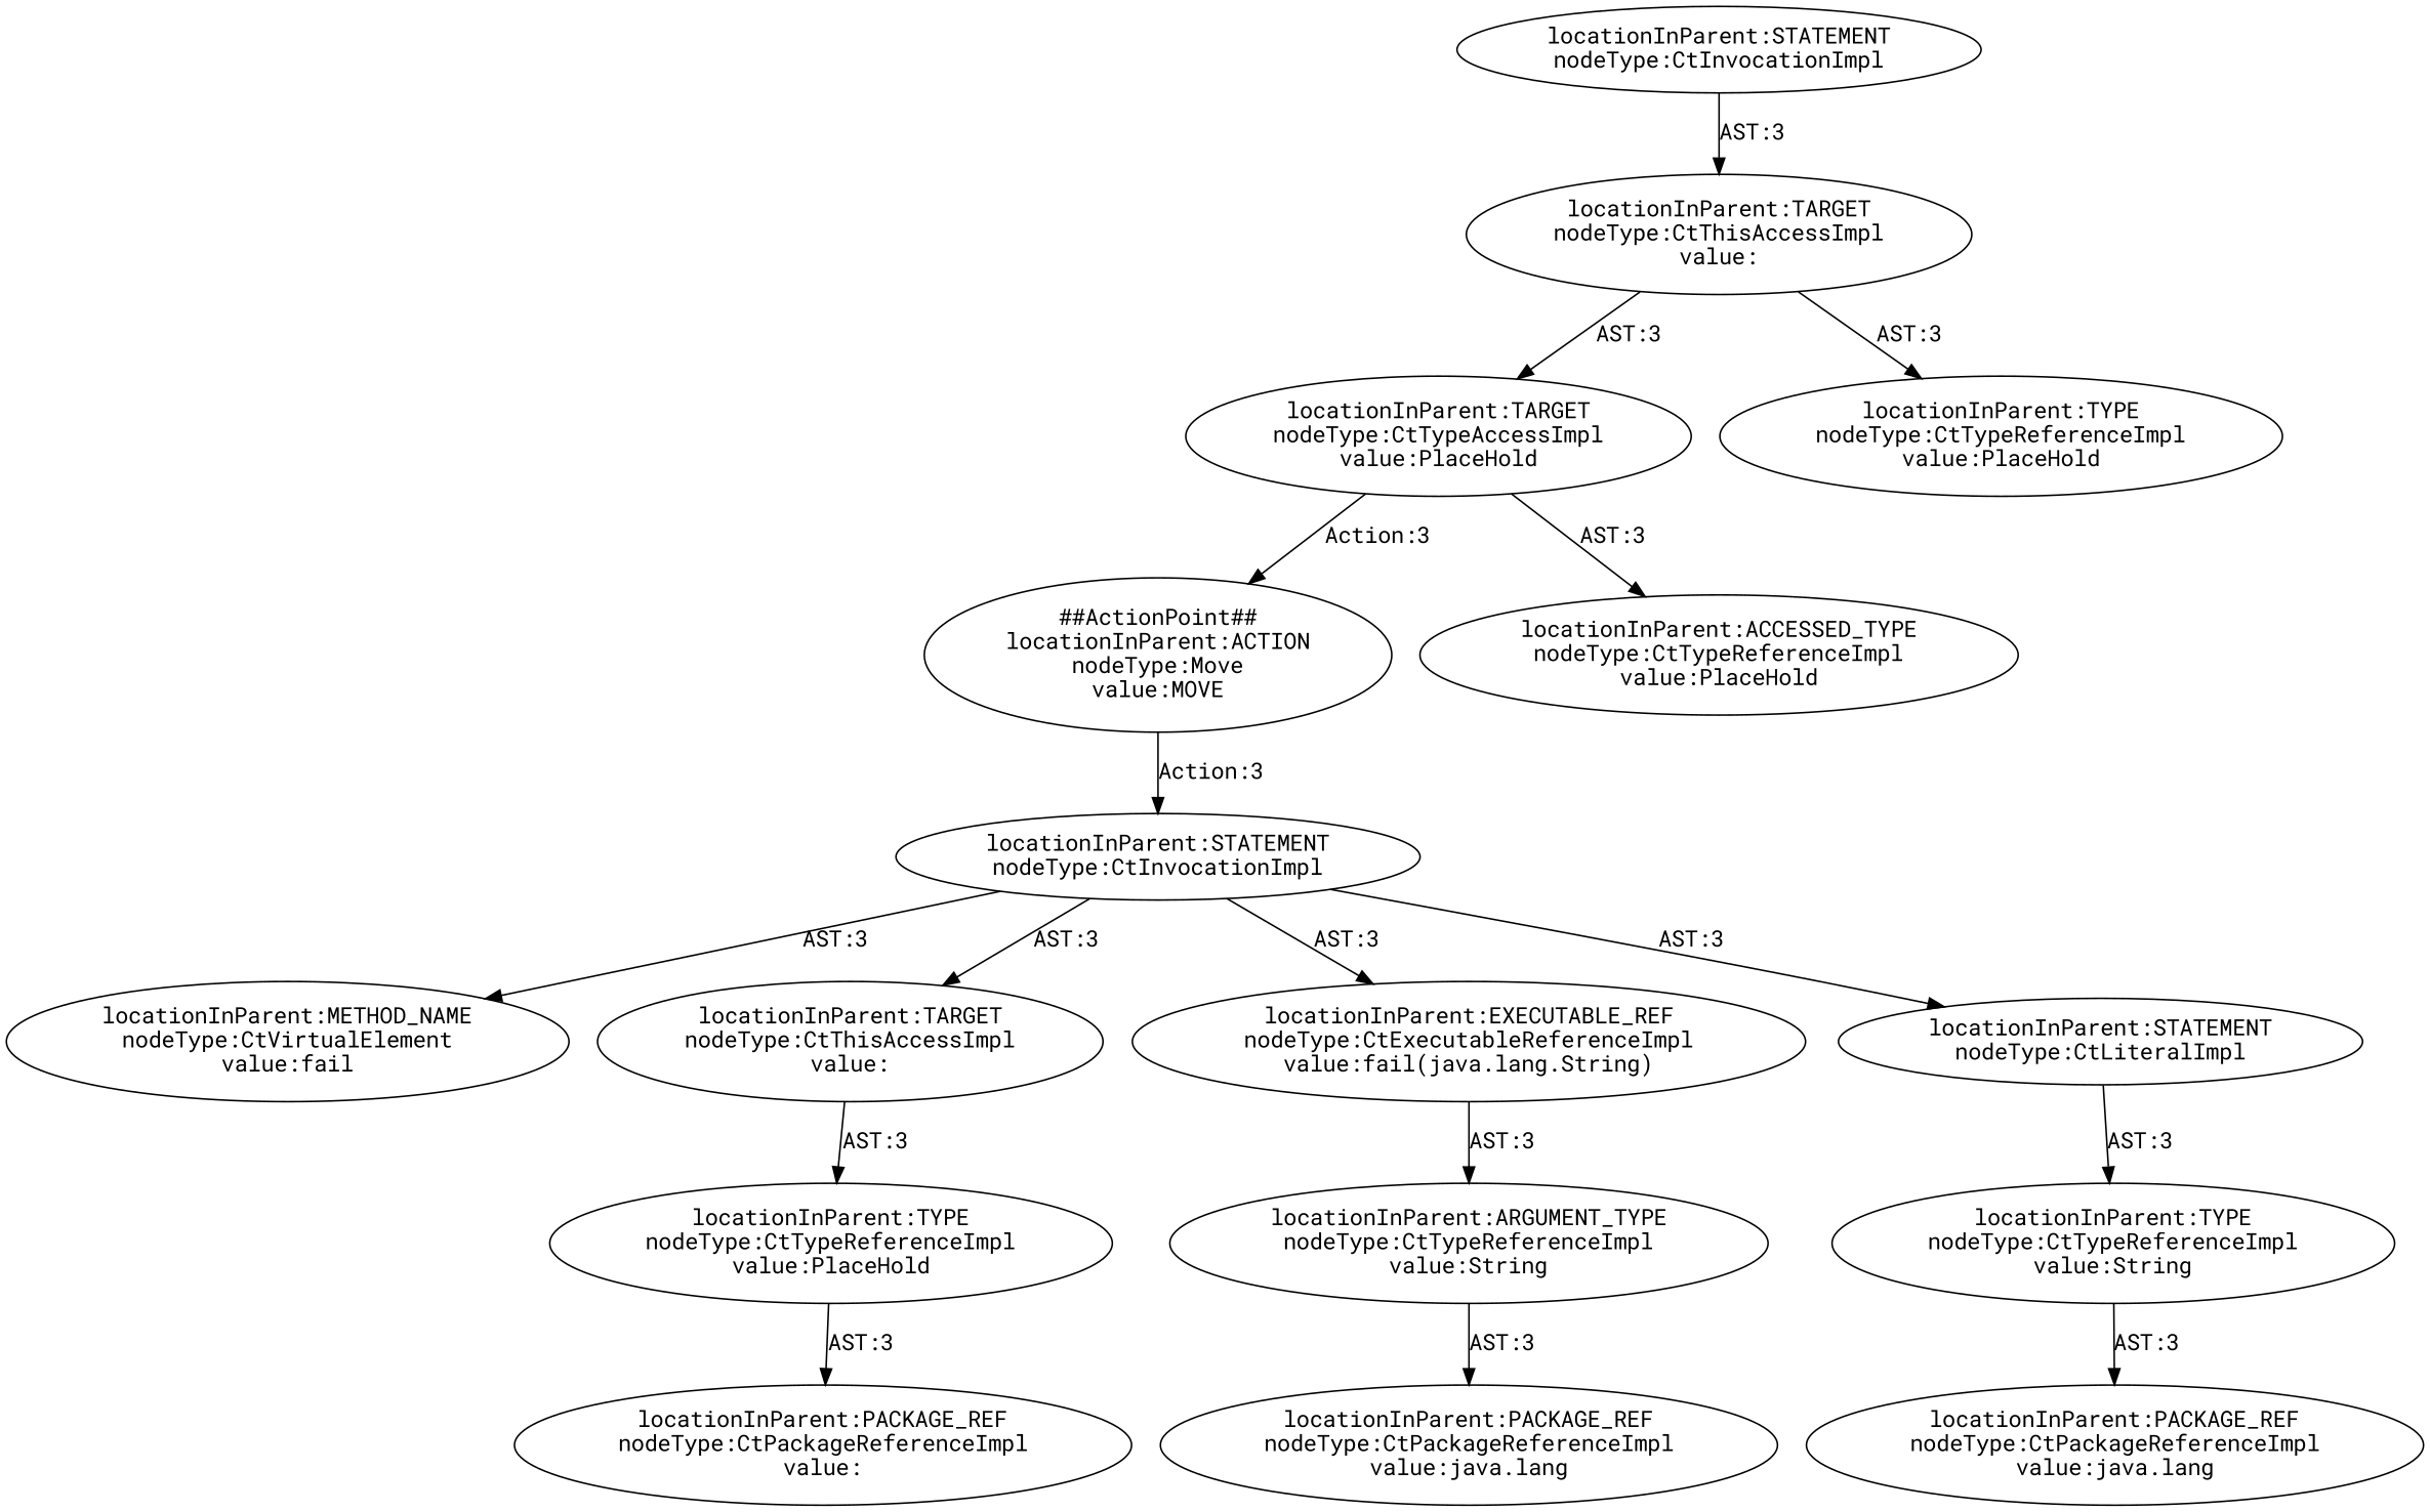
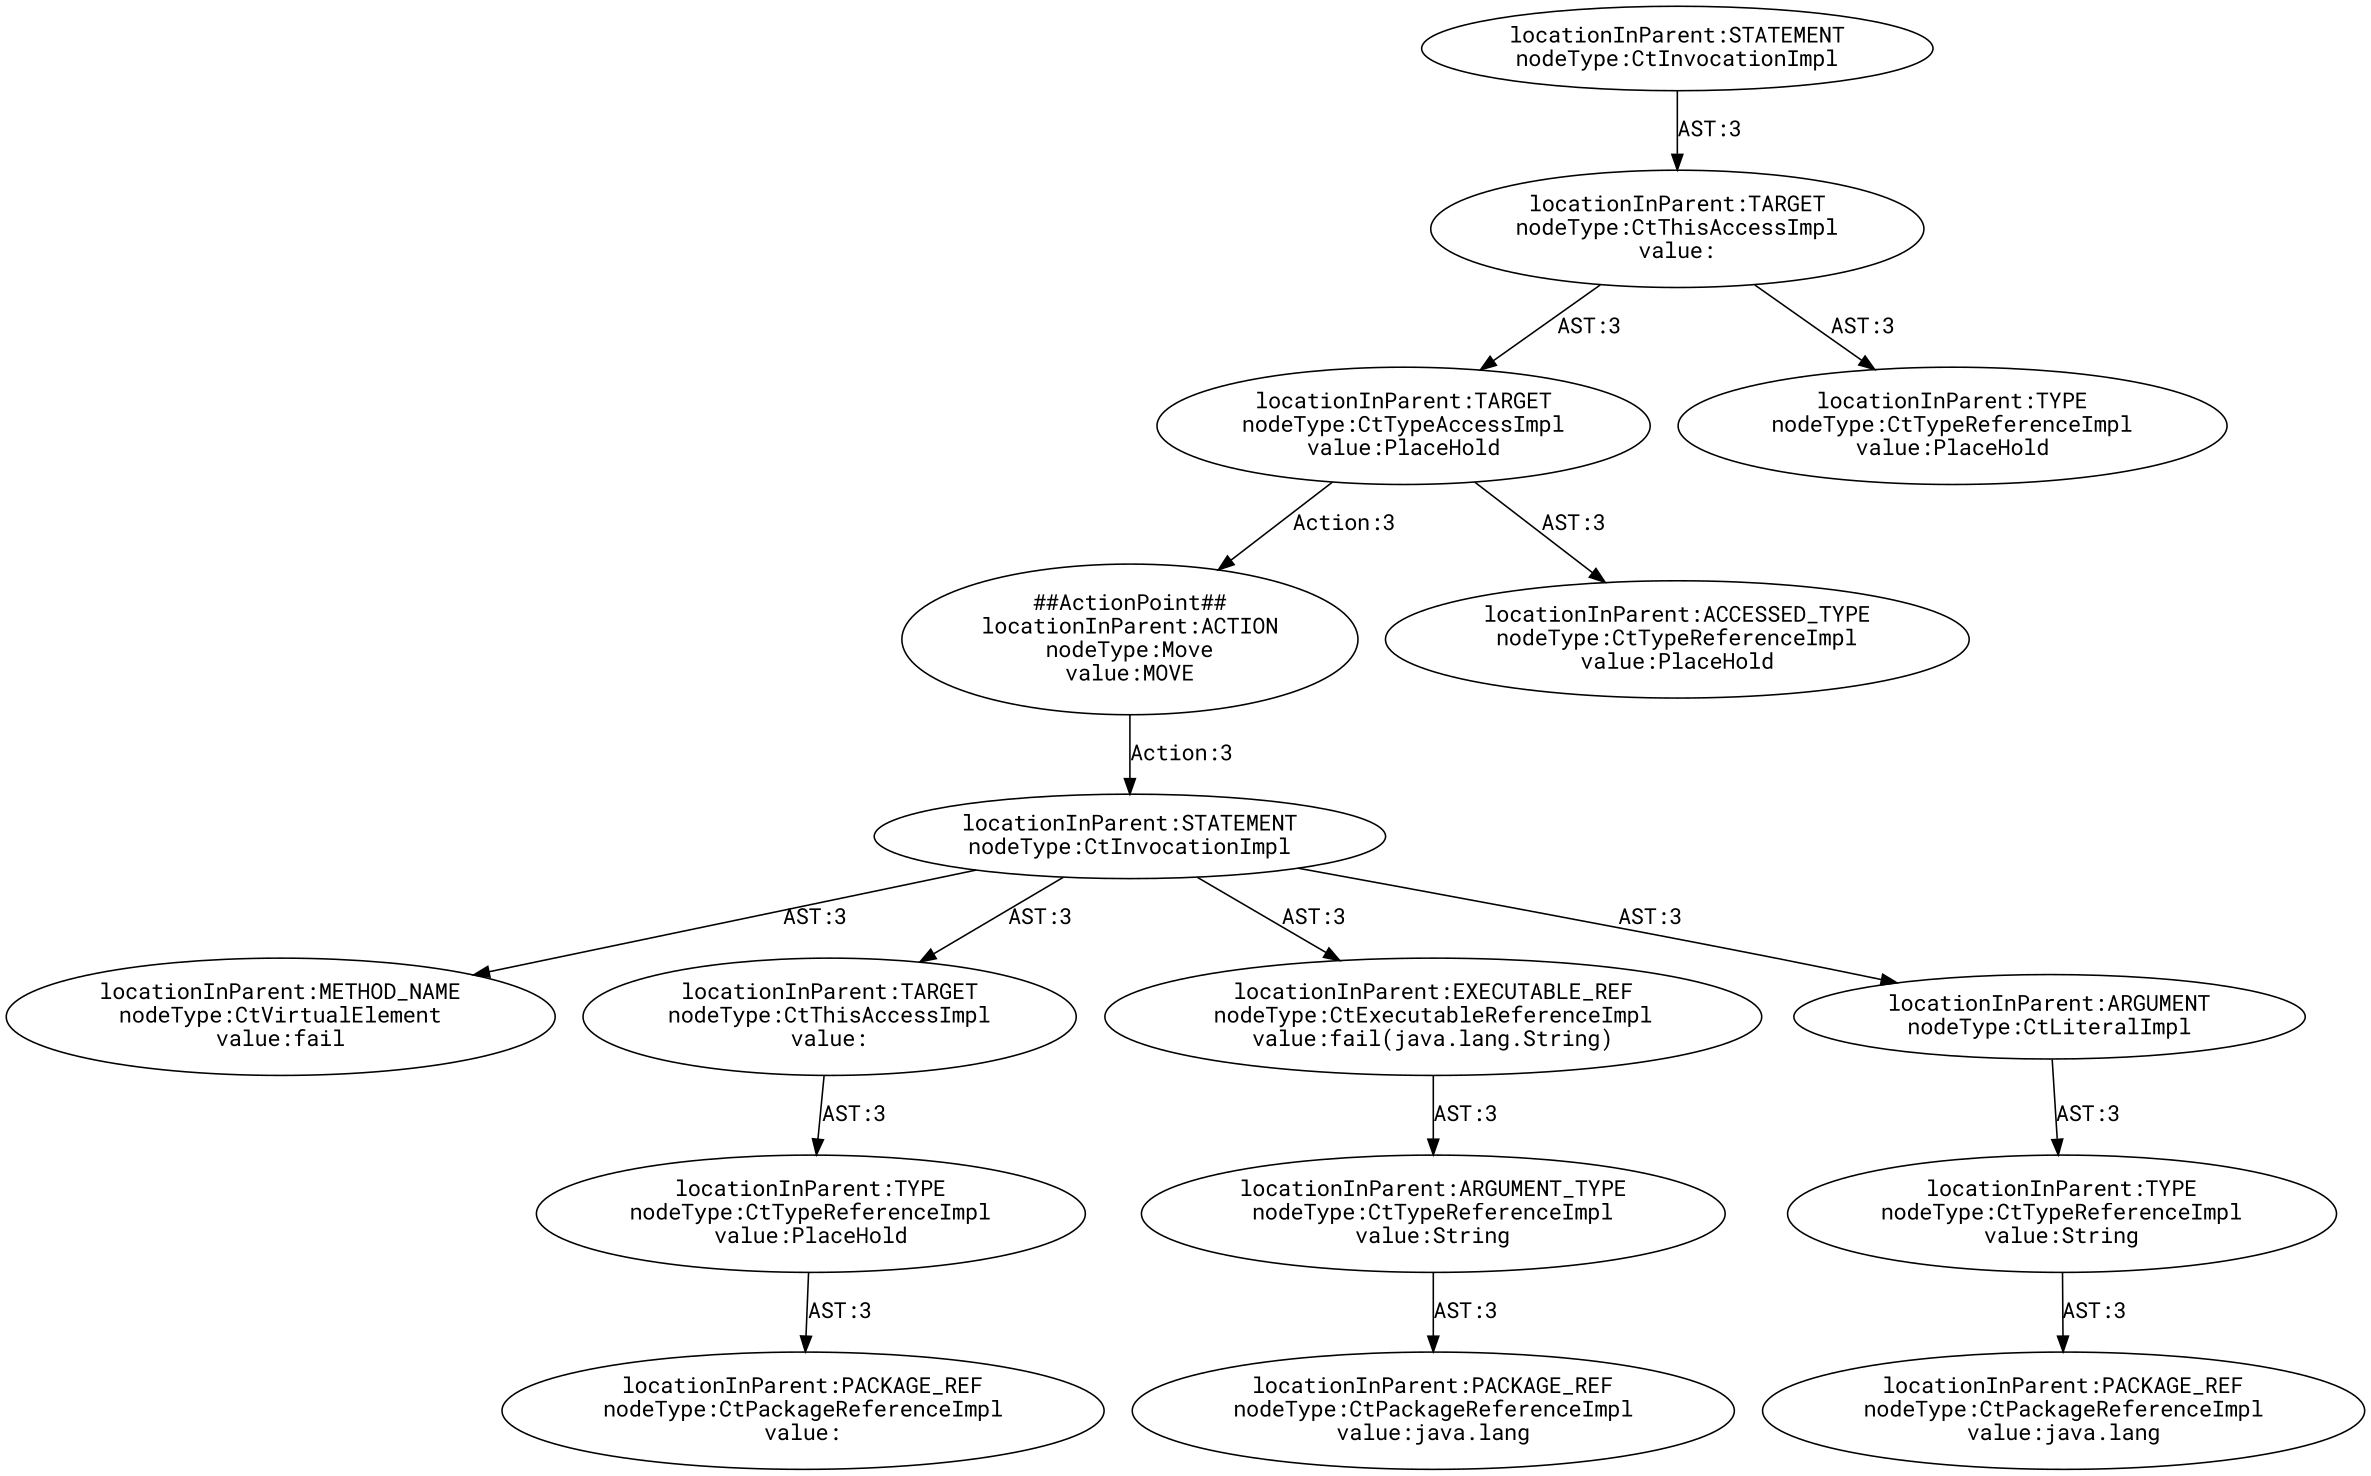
  digraph {
    fontname="Roboto Mono"
    node [shape=ellipse fontname="Roboto Mono"]
    edge [fontname="Roboto Mono"]
    n1 [label="##ActionPoint##\nlocationInParent:ACTION\nnodeType:Move\nvalue:MOVE"]
    n2 [label="locationInParent:STATEMENT\nnodeType:CtInvocationImpl"]
    n3 [label="locationInParent:TARGET\nnodeType:CtTypeAccessImpl\nvalue:PlaceHold"]
    n4 [label="locationInParent:ACCESSED_TYPE\nnodeType:CtTypeReferenceImpl\nvalue:PlaceHold"]
    n5 [label="locationInParent:TARGET\nnodeType:CtThisAccessImpl\nvalue:"]
    n6 [label="locationInParent:TYPE\nnodeType:CtTypeReferenceImpl\nvalue:PlaceHold"]
    n7 [label="locationInParent:STATEMENT\nnodeType:CtInvocationImpl"]
    n8 [label="locationInParent:METHOD_NAME\nnodeType:CtVirtualElement\nvalue:fail"]
    n9 [label="locationInParent:TARGET\nnodeType:CtThisAccessImpl\nvalue:"]
    n10 [label="locationInParent:EXECUTABLE_REF\nnodeType:CtExecutableReferenceImpl\nvalue:fail(java.lang.String)"]
-   n11 [label="locationInParent:STATEMENT\nnodeType:CtLiteralImpl"]
+   n11 [label="locationInParent:ARGUMENT\nnodeType:CtLiteralImpl"]
    n12 [label="locationInParent:TYPE\nnodeType:CtTypeReferenceImpl\nvalue:PlaceHold"]
    n13 [label="locationInParent:PACKAGE_REF\nnodeType:CtPackageReferenceImpl\nvalue:"]
    n14 [label="locationInParent:ARGUMENT_TYPE\nnodeType:CtTypeReferenceImpl\nvalue:String"]
    n15 [label="locationInParent:PACKAGE_REF\nnodeType:CtPackageReferenceImpl\nvalue:java.lang"]
    n16 [label="locationInParent:TYPE\nnodeType:CtTypeReferenceImpl\nvalue:String"]
    n17 [label="locationInParent:PACKAGE_REF\nnodeType:CtPackageReferenceImpl\nvalue:java.lang"]
    n1 -> n2 [label="Action:3"]
    n2 -> n8 [label="AST:3"]
    n2 -> n9 [label="AST:3"]
    n2 -> n10 [label="AST:3"]
    n2 -> n11 [label="AST:3"]
    n3 -> n1 [label="Action:3"]
    n3 -> n4 [label="AST:3"]
    n5 -> n3 [label="AST:3"]
    n5 -> n6 [label="AST:3"]
    n7 -> n5 [label="AST:3"]
    n9 -> n12 [label="AST:3"]
    n10 -> n14 [label="AST:3"]
    n11 -> n16 [label="AST:3"]
    n12 -> n13 [label="AST:3"]
    n14 -> n15 [label="AST:3"]
    n16 -> n17 [label="AST:3"]
  }
